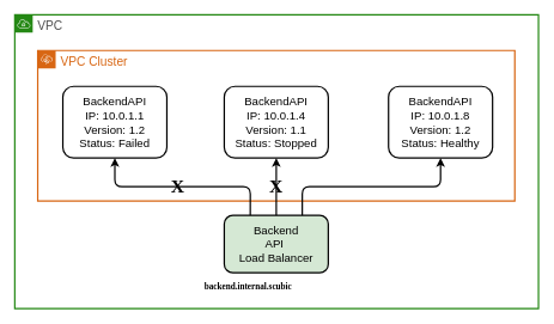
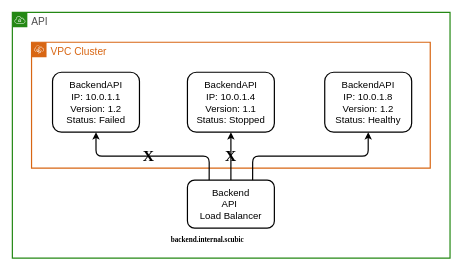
  <mxCell id="0" />
  <mxCell id="1" parent="0" />
- <mxCell id="2" value="VPC" style="points=[[0,0],[0.25,0],[0.5,0],[0.75,0],[1,0],[1,0.25],[1,0.5],[1,0.75],[1,1],[0.75,1],[0.5,1],[0.25,1],[0,1],[0,0.75],[0,0.5],[0,0.25]];outlineConnect=0;gradientColor=none;html=1;whiteSpace=wrap;fontSize=17;fontStyle=0;container=1;pointerEvents=0;collapsible=0;recursiveResize=0;shape=mxgraph.aws4.group;grIcon=mxgraph.aws4.group_vpc;strokeColor=#248814;fillColor=none;verticalAlign=top;align=left;spacingLeft=30;fontColor=#4D4D4D;dashed=0;strokeWidth=2;" parent="1" vertex="1"><mxGeometry x="20" y="20" width="730" height="410" as="geometry" /></mxCell>
+ <mxCell id="2" value="API" style="points=[[0,0],[0.25,0],[0.5,0],[0.75,0],[1,0],[1,0.25],[1,0.5],[1,0.75],[1,1],[0.75,1],[0.5,1],[0.25,1],[0,1],[0,0.75],[0,0.5],[0,0.25]];outlineConnect=0;gradientColor=none;html=1;whiteSpace=wrap;fontSize=17;fontStyle=0;container=1;pointerEvents=0;collapsible=0;recursiveResize=0;shape=mxgraph.aws4.group;grIcon=mxgraph.aws4.group_vpc;strokeColor=#248814;fillColor=none;verticalAlign=top;align=left;spacingLeft=30;fontColor=#4D4D4D;dashed=0;strokeWidth=2;" parent="1" vertex="1"><mxGeometry x="20" y="20" width="730" height="410" as="geometry" /></mxCell>
  <mxCell id="3" value="VPC Cluster" style="points=[[0,0],[0.25,0],[0.5,0],[0.75,0],[1,0],[1,0.25],[1,0.5],[1,0.75],[1,1],[0.75,1],[0.5,1],[0.25,1],[0,1],[0,0.75],[0,0.5],[0,0.25]];outlineConnect=0;gradientColor=none;html=1;whiteSpace=wrap;fontSize=17;fontStyle=0;container=1;pointerEvents=0;collapsible=0;recursiveResize=0;shape=mxgraph.aws4.group;grIcon=mxgraph.aws4.group_elastic_beanstalk;strokeColor=#D86613;fillColor=none;verticalAlign=top;align=left;spacingLeft=30;fontColor=#D86613;dashed=0;strokeWidth=2;" parent="2" vertex="1"><mxGeometry x="32" y="50" width="665" height="210" as="geometry" /></mxCell>
  <mxCell id="4" value="BackendAPI&lt;br&gt;IP: 10.0.1.1&lt;br&gt;Version: 1.2&lt;br&gt;Status: Failed" style="rounded=1;whiteSpace=wrap;html=1;fontSize=16;strokeWidth=2;align=center;labelPosition=center;verticalLabelPosition=middle;verticalAlign=middle;" parent="3" vertex="1"><mxGeometry x="35" y="50" width="145" height="100" as="geometry" /></mxCell>
  <mxCell id="5" value="BackendAPI&lt;br&gt;IP: 10.0.1.4&lt;br&gt;Version: 1.1&lt;br&gt;Status: Stopped" style="rounded=1;whiteSpace=wrap;html=1;fontSize=16;strokeWidth=2;align=center;labelPosition=center;verticalLabelPosition=middle;verticalAlign=middle;" parent="3" vertex="1"><mxGeometry x="260" y="50" width="145" height="100" as="geometry" /></mxCell>
  <mxCell id="6" value="BackendAPI&lt;br&gt;IP: 10.0.1.8&lt;br&gt;Version: 1.2&lt;br&gt;Status: Healthy" style="rounded=1;whiteSpace=wrap;html=1;fontSize=16;strokeWidth=2;align=center;labelPosition=center;verticalLabelPosition=middle;verticalAlign=middle;" parent="3" vertex="1"><mxGeometry x="489" y="50" width="145" height="100" as="geometry" /></mxCell>
  <mxCell id="7" value="X" style="text;html=1;align=center;verticalAlign=middle;resizable=0;points=[];autosize=1;strokeColor=none;fillColor=none;fontFamily=Lucida Console;fontStyle=1;fontSize=26;" parent="3" vertex="1"><mxGeometry x="180" y="170" width="30" height="40" as="geometry" /></mxCell>
  <mxCell id="8" value="X" style="text;html=1;align=center;verticalAlign=middle;resizable=0;points=[];autosize=1;strokeColor=none;fillColor=none;fontFamily=Lucida Console;fontStyle=1;fontSize=26;" parent="3" vertex="1"><mxGeometry x="317" y="170" width="30" height="40" as="geometry" /></mxCell>
  <mxCell id="9" style="edgeStyle=orthogonalEdgeStyle;html=1;exitX=0.25;exitY=0;exitDx=0;exitDy=0;entryX=0.5;entryY=1;entryDx=0;entryDy=0;strokeWidth=2;" parent="2" source="12" target="4" edge="1"><mxGeometry relative="1" as="geometry" /></mxCell>
  <mxCell id="10" style="edgeStyle=orthogonalEdgeStyle;html=1;exitX=0.5;exitY=0;exitDx=0;exitDy=0;entryX=0.5;entryY=1;entryDx=0;entryDy=0;strokeWidth=2;" parent="2" source="12" target="5" edge="1"><mxGeometry relative="1" as="geometry" /></mxCell>
  <mxCell id="11" style="edgeStyle=orthogonalEdgeStyle;html=1;exitX=0.75;exitY=0;exitDx=0;exitDy=0;entryX=0.5;entryY=1;entryDx=0;entryDy=0;strokeWidth=2;" parent="2" source="12" target="6" edge="1"><mxGeometry relative="1" as="geometry" /></mxCell>
- <mxCell id="12" value="Backend&lt;br&gt;API&amp;nbsp;&lt;br&gt;Load Balancer" style="rounded=1;whiteSpace=wrap;html=1;fontSize=16;strokeWidth=2;align=center;labelPosition=center;verticalLabelPosition=middle;verticalAlign=middle;fillColor=#d5e8d4;" parent="2" vertex="1"><mxGeometry x="292" y="280" width="145" height="80" as="geometry" /></mxCell>
+ <mxCell id="12" value="Backend&lt;br&gt;API&amp;nbsp;&lt;br&gt;Load Balancer" style="rounded=1;whiteSpace=wrap;html=1;fontSize=16;strokeWidth=2;align=center;labelPosition=center;verticalLabelPosition=middle;verticalAlign=middle;" parent="2" vertex="1"><mxGeometry x="292" y="280" width="145" height="80" as="geometry" /></mxCell>
  <mxCell id="13" value="backend.internal.scubic" style="text;html=1;align=center;verticalAlign=middle;resizable=0;points=[];autosize=1;strokeColor=none;fillColor=none;fontFamily=Lucida Console;fontStyle=1" parent="2" vertex="1"><mxGeometry x="230" y="370" width="190" height="20" as="geometry" /></mxCell>
